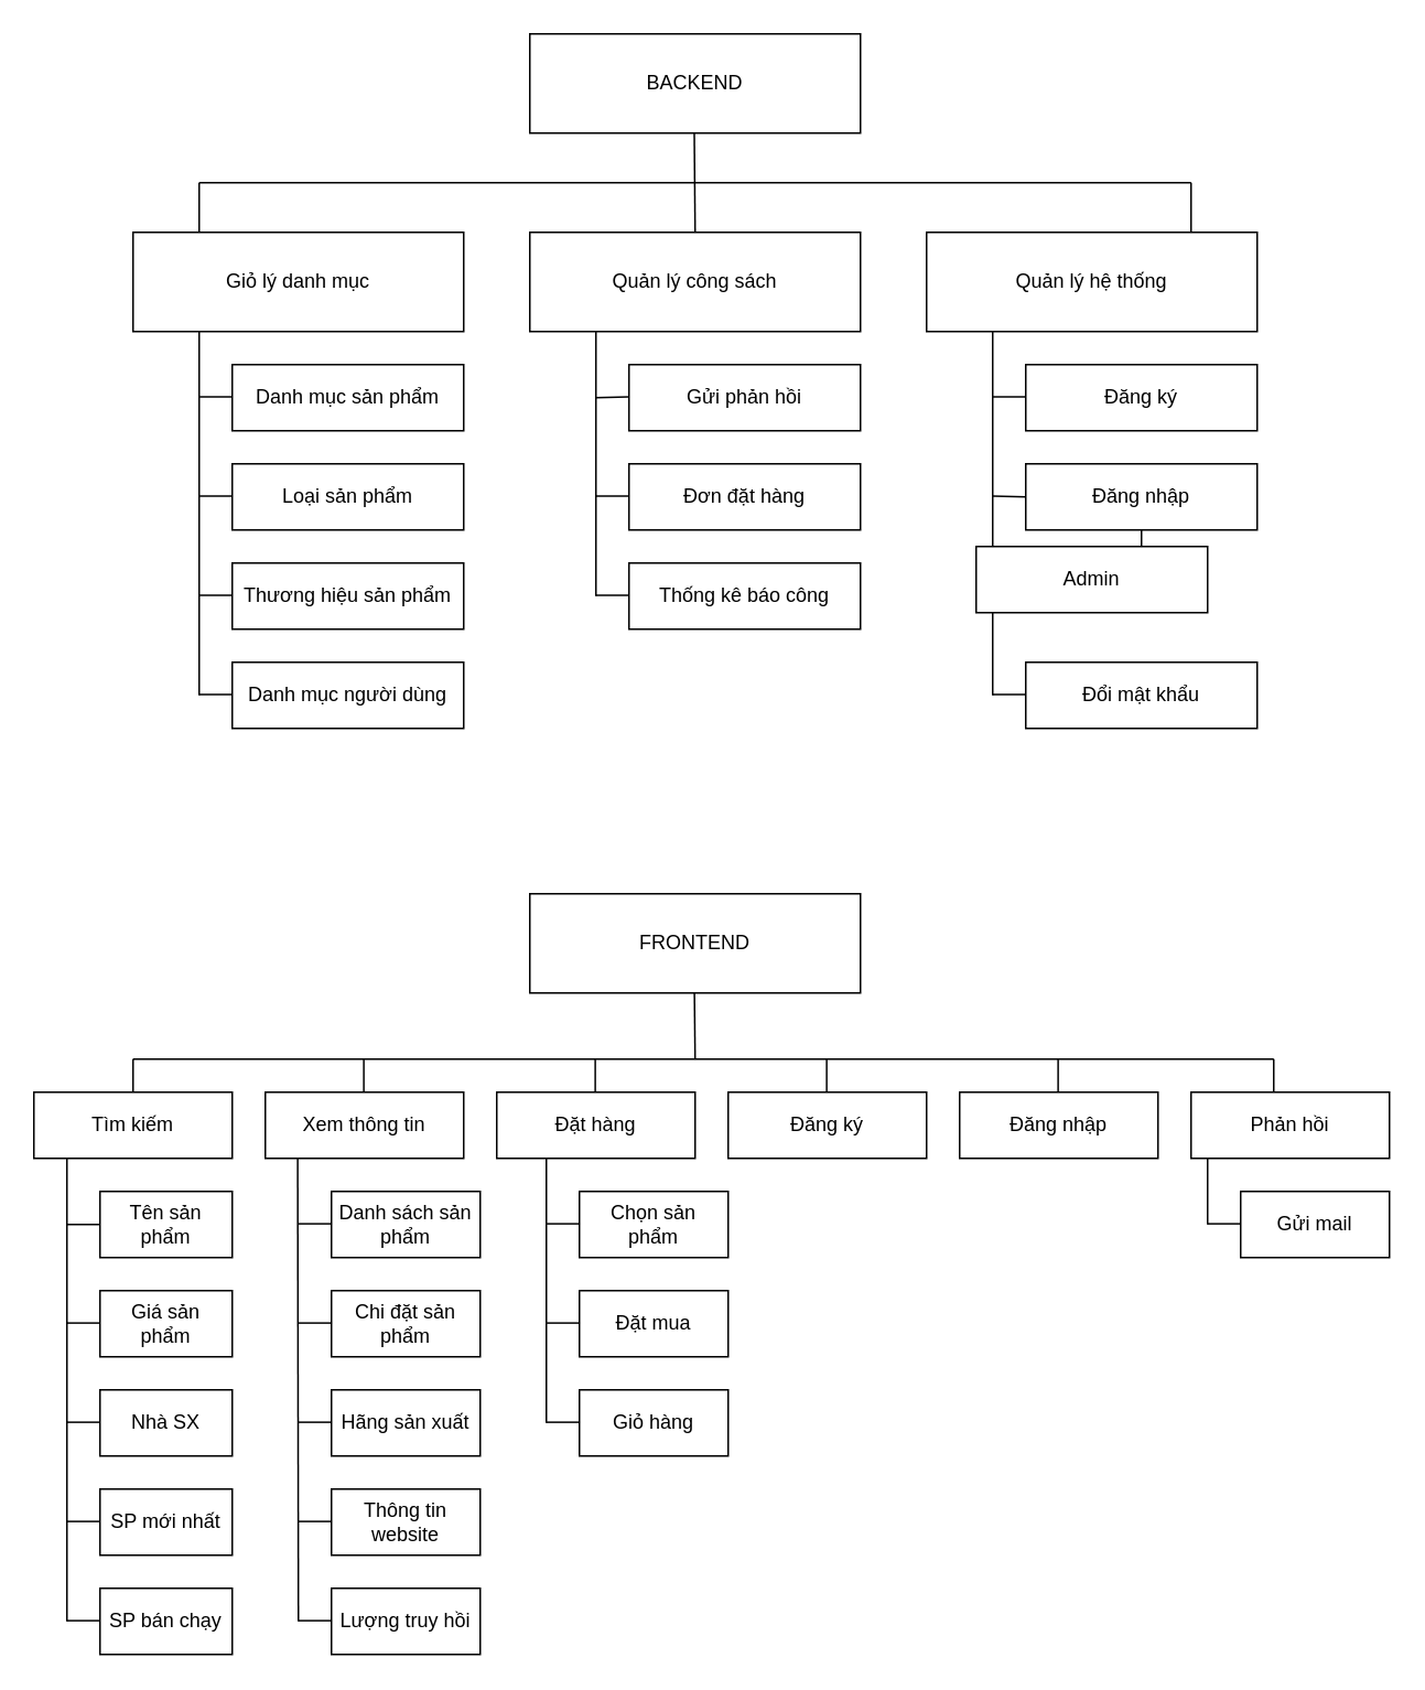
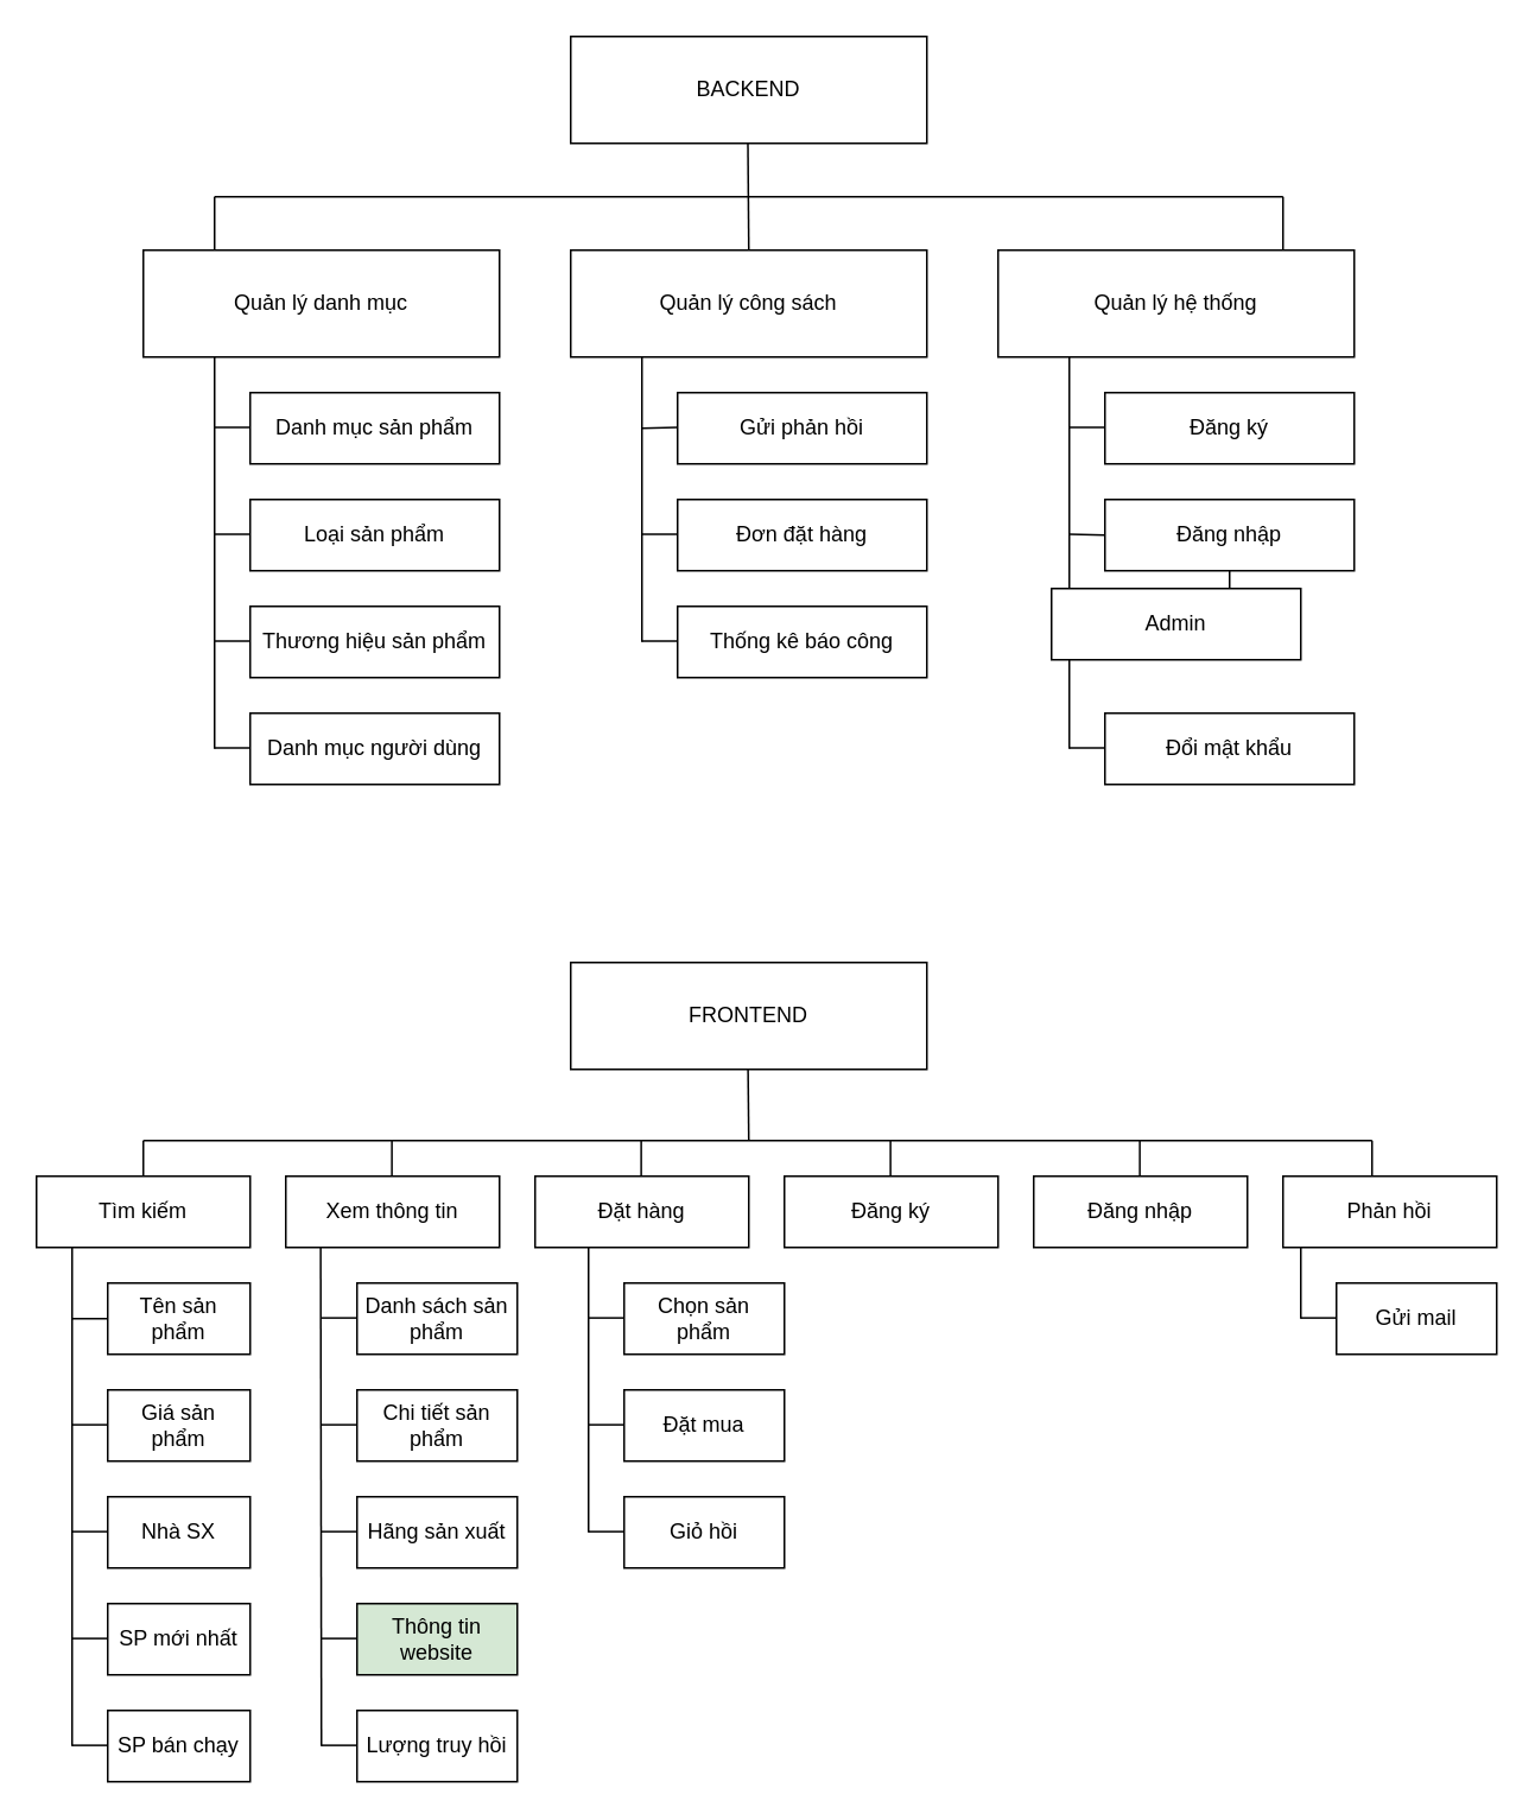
  <mxCell id="0" />
  <mxCell id="1" parent="0" />
  <mxCell id="2" value="BACKEND" style="rounded=0;whiteSpace=wrap;html=1;" vertex="1" parent="1"><mxGeometry x="320" y="20" width="200" height="60" as="geometry" /></mxCell>
  <mxCell id="3" value="" style="endArrow=none;html=1;" edge="1" parent="1"><mxGeometry width="50" height="50" relative="1" as="geometry"><mxPoint x="420" y="140" as="sourcePoint" /><mxPoint x="419.5" y="80" as="targetPoint" /><Array as="points" /></mxGeometry></mxCell>
  <mxCell id="4" value="" style="endArrow=none;html=1;" edge="1" parent="1"><mxGeometry width="50" height="50" relative="1" as="geometry"><mxPoint x="120" y="110" as="sourcePoint" /><mxPoint x="720" y="110" as="targetPoint" /></mxGeometry></mxCell>
  <mxCell id="5" value="" style="endArrow=none;html=1;" edge="1" parent="1"><mxGeometry width="50" height="50" relative="1" as="geometry"><mxPoint x="720" y="140" as="sourcePoint" /><mxPoint x="720" y="110" as="targetPoint" /><Array as="points" /></mxGeometry></mxCell>
- <mxCell id="6" value="Giỏ lý danh mục" style="rounded=0;whiteSpace=wrap;html=1;" vertex="1" parent="1"><mxGeometry x="80" y="140" width="200" height="60" as="geometry" /></mxCell>
+ <mxCell id="6" value="Quản lý danh mục" style="rounded=0;whiteSpace=wrap;html=1;" vertex="1" parent="1"><mxGeometry x="80" y="140" width="200" height="60" as="geometry" /></mxCell>
  <mxCell id="7" value="" style="endArrow=none;html=1;" edge="1" parent="1"><mxGeometry width="50" height="50" relative="1" as="geometry"><mxPoint x="120" y="420" as="sourcePoint" /><mxPoint x="120" y="200" as="targetPoint" /></mxGeometry></mxCell>
  <mxCell id="8" value="Danh mục sản phẩm" style="rounded=0;whiteSpace=wrap;html=1;" vertex="1" parent="1"><mxGeometry x="140" y="220" width="140" height="40" as="geometry" /></mxCell>
  <mxCell id="9" value="" style="endArrow=none;html=1;" edge="1" parent="1"><mxGeometry width="50" height="50" relative="1" as="geometry"><mxPoint x="140" y="239.5" as="sourcePoint" /><mxPoint x="120" y="239.5" as="targetPoint" /></mxGeometry></mxCell>
  <mxCell id="10" value="" style="endArrow=none;html=1;" edge="1" parent="1"><mxGeometry width="50" height="50" relative="1" as="geometry"><mxPoint x="140" y="299.5" as="sourcePoint" /><mxPoint x="120" y="299.5" as="targetPoint" /><Array as="points" /></mxGeometry></mxCell>
  <mxCell id="11" value="Danh mục người dùng" style="rounded=0;whiteSpace=wrap;html=1;" vertex="1" parent="1"><mxGeometry x="140" y="400" width="140" height="40" as="geometry" /></mxCell>
  <mxCell id="12" value="Quản lý công sách" style="rounded=0;whiteSpace=wrap;html=1;" vertex="1" parent="1"><mxGeometry x="320" y="140" width="200" height="60" as="geometry" /></mxCell>
  <mxCell id="13" value="" style="endArrow=none;html=1;" edge="1" parent="1"><mxGeometry width="50" height="50" relative="1" as="geometry"><mxPoint x="360" y="360" as="sourcePoint" /><mxPoint x="360" y="200" as="targetPoint" /></mxGeometry></mxCell>
  <mxCell id="14" value="" style="endArrow=none;html=1;" edge="1" parent="1"><mxGeometry width="50" height="50" relative="1" as="geometry"><mxPoint x="380" y="239.5" as="sourcePoint" /><mxPoint x="360" y="239.5" as="targetPoint" /><Array as="points"><mxPoint x="360" y="240" /></Array></mxGeometry></mxCell>
  <mxCell id="15" value="Gửi phản hồi" style="rounded=0;whiteSpace=wrap;html=1;" vertex="1" parent="1"><mxGeometry x="380" y="220" width="140" height="40" as="geometry" /></mxCell>
  <mxCell id="16" value="Đơn đặt hàng" style="rounded=0;whiteSpace=wrap;html=1;" vertex="1" parent="1"><mxGeometry x="380" y="280" width="140" height="40" as="geometry" /></mxCell>
  <mxCell id="17" value="" style="endArrow=none;html=1;" edge="1" parent="1"><mxGeometry width="50" height="50" relative="1" as="geometry"><mxPoint x="380" y="359.5" as="sourcePoint" /><mxPoint x="360" y="359.5" as="targetPoint" /></mxGeometry></mxCell>
  <mxCell id="18" value="Thống kê báo công" style="rounded=0;whiteSpace=wrap;html=1;" vertex="1" parent="1"><mxGeometry x="380" y="340" width="140" height="40" as="geometry" /></mxCell>
  <mxCell id="19" value="" style="endArrow=none;html=1;" edge="1" parent="1"><mxGeometry width="50" height="50" relative="1" as="geometry"><mxPoint x="380" y="299.5" as="sourcePoint" /><mxPoint x="360" y="299.5" as="targetPoint" /></mxGeometry></mxCell>
  <mxCell id="20" value="Quản lý hệ thống" style="rounded=0;whiteSpace=wrap;html=1;" vertex="1" parent="1"><mxGeometry x="560" y="140" width="200" height="60" as="geometry" /></mxCell>
  <mxCell id="21" value="" style="endArrow=none;html=1;" edge="1" parent="1"><mxGeometry width="50" height="50" relative="1" as="geometry"><mxPoint x="600" y="420" as="sourcePoint" /><mxPoint x="600" y="200" as="targetPoint" /></mxGeometry></mxCell>
  <mxCell id="22" value="&lt;span&gt;Đăng ký&lt;/span&gt;" style="rounded=0;whiteSpace=wrap;html=1;" vertex="1" parent="1"><mxGeometry x="620" y="220" width="140" height="40" as="geometry" /></mxCell>
  <mxCell id="23" value="Đổi mật khẩu" style="rounded=0;whiteSpace=wrap;html=1;" vertex="1" parent="1"><mxGeometry x="620" y="400" width="140" height="40" as="geometry" /></mxCell>
  <mxCell id="24" value="" style="endArrow=none;html=1;" edge="1" parent="1"><mxGeometry width="50" height="50" relative="1" as="geometry"><mxPoint x="620" y="239.5" as="sourcePoint" /><mxPoint x="600" y="239.5" as="targetPoint" /></mxGeometry></mxCell>
  <mxCell id="25" style="edgeStyle=orthogonalEdgeStyle;rounded=0;orthogonalLoop=1;jettySize=auto;html=1;entryX=0.5;entryY=0;entryDx=0;entryDy=0;" edge="1" parent="1" source="26" target="28"><mxGeometry relative="1" as="geometry" /></mxCell>
  <mxCell id="26" value="Đăng nhập" style="rounded=0;whiteSpace=wrap;html=1;" vertex="1" parent="1"><mxGeometry x="620" y="280" width="140" height="40" as="geometry" /></mxCell>
  <mxCell id="27" value="" style="endArrow=none;html=1;" edge="1" parent="1"><mxGeometry width="50" height="50" relative="1" as="geometry"><mxPoint x="600" y="419.5" as="sourcePoint" /><mxPoint x="620" y="419.5" as="targetPoint" /></mxGeometry></mxCell>
  <mxCell id="28" value="Admin" style="rounded=0;whiteSpace=wrap;html=1;" vertex="1" parent="1"><mxGeometry x="590" y="330" width="140" height="40" as="geometry" /></mxCell>
  <mxCell id="29" value="" style="endArrow=none;html=1;" edge="1" parent="1"><mxGeometry width="50" height="50" relative="1" as="geometry"><mxPoint x="600" y="299.5" as="sourcePoint" /><mxPoint x="620" y="300" as="targetPoint" /></mxGeometry></mxCell>
  <mxCell id="30" value="Loại sản phẩm" style="rounded=0;whiteSpace=wrap;html=1;" vertex="1" parent="1"><mxGeometry x="140" y="280" width="140" height="40" as="geometry" /></mxCell>
  <mxCell id="31" value="Thương hiệu sản phẩm" style="rounded=0;whiteSpace=wrap;html=1;" vertex="1" parent="1"><mxGeometry x="140" y="340" width="140" height="40" as="geometry" /></mxCell>
  <mxCell id="32" value="" style="endArrow=none;html=1;" edge="1" parent="1"><mxGeometry width="50" height="50" relative="1" as="geometry"><mxPoint x="140" y="359.5" as="sourcePoint" /><mxPoint x="120" y="359.5" as="targetPoint" /><Array as="points" /></mxGeometry></mxCell>
  <mxCell id="33" value="" style="endArrow=none;html=1;" edge="1" parent="1"><mxGeometry width="50" height="50" relative="1" as="geometry"><mxPoint x="140" y="419.5" as="sourcePoint" /><mxPoint x="120" y="419.5" as="targetPoint" /><Array as="points" /></mxGeometry></mxCell>
  <mxCell id="34" value="FRONTEND" style="rounded=0;whiteSpace=wrap;html=1;" vertex="1" parent="1"><mxGeometry x="320" y="540" width="200" height="60" as="geometry" /></mxCell>
  <mxCell id="35" value="" style="endArrow=none;html=1;" edge="1" parent="1"><mxGeometry width="50" height="50" relative="1" as="geometry"><mxPoint x="420" y="640" as="sourcePoint" /><mxPoint x="419.58" y="600" as="targetPoint" /><Array as="points" /></mxGeometry></mxCell>
  <mxCell id="36" value="" style="endArrow=none;html=1;" edge="1" parent="1"><mxGeometry width="50" height="50" relative="1" as="geometry"><mxPoint x="80" y="640" as="sourcePoint" /><mxPoint x="770" y="640" as="targetPoint" /></mxGeometry></mxCell>
  <mxCell id="37" value="" style="endArrow=none;html=1;" edge="1" parent="1"><mxGeometry width="50" height="50" relative="1" as="geometry"><mxPoint x="120" y="140" as="sourcePoint" /><mxPoint x="120" y="110" as="targetPoint" /><Array as="points" /></mxGeometry></mxCell>
  <mxCell id="38" value="" style="endArrow=none;html=1;" edge="1" parent="1"><mxGeometry width="50" height="50" relative="1" as="geometry"><mxPoint x="80" y="660" as="sourcePoint" /><mxPoint x="80" y="640" as="targetPoint" /><Array as="points" /></mxGeometry></mxCell>
  <mxCell id="39" value="" style="endArrow=none;html=1;" edge="1" parent="1"><mxGeometry width="50" height="50" relative="1" as="geometry"><mxPoint x="770" y="660" as="sourcePoint" /><mxPoint x="770" y="640" as="targetPoint" /><Array as="points" /></mxGeometry></mxCell>
  <mxCell id="40" value="Tìm kiếm" style="rounded=0;whiteSpace=wrap;html=1;" vertex="1" parent="1"><mxGeometry x="20" y="660" width="120" height="40" as="geometry" /></mxCell>
  <mxCell id="41" style="edgeStyle=orthogonalEdgeStyle;rounded=0;orthogonalLoop=1;jettySize=auto;html=1;exitX=0.5;exitY=1;exitDx=0;exitDy=0;" edge="1" parent="1" source="40" target="40"><mxGeometry relative="1" as="geometry" /></mxCell>
  <mxCell id="42" value="Xem thông tin" style="rounded=0;whiteSpace=wrap;html=1;" vertex="1" parent="1"><mxGeometry x="160" y="660" width="120" height="40" as="geometry" /></mxCell>
  <mxCell id="43" value="Đặt hàng" style="rounded=0;whiteSpace=wrap;html=1;" vertex="1" parent="1"><mxGeometry x="300" y="660" width="120" height="40" as="geometry" /></mxCell>
  <mxCell id="44" value="Đăng ký" style="rounded=0;whiteSpace=wrap;html=1;" vertex="1" parent="1"><mxGeometry x="440" y="660" width="120" height="40" as="geometry" /></mxCell>
  <mxCell id="45" value="Đăng nhập" style="rounded=0;whiteSpace=wrap;html=1;" vertex="1" parent="1"><mxGeometry x="580" y="660" width="120" height="40" as="geometry" /></mxCell>
  <mxCell id="46" value="Phản hồi" style="rounded=0;whiteSpace=wrap;html=1;" vertex="1" parent="1"><mxGeometry x="720" y="660" width="120" height="40" as="geometry" /></mxCell>
  <mxCell id="47" value="" style="endArrow=none;html=1;" edge="1" parent="1"><mxGeometry width="50" height="50" relative="1" as="geometry"><mxPoint x="219.58" y="660" as="sourcePoint" /><mxPoint x="219.58" y="640" as="targetPoint" /><Array as="points" /></mxGeometry></mxCell>
  <mxCell id="48" value="" style="endArrow=none;html=1;" edge="1" parent="1"><mxGeometry width="50" height="50" relative="1" as="geometry"><mxPoint x="359.58" y="660" as="sourcePoint" /><mxPoint x="359.58" y="640" as="targetPoint" /><Array as="points" /></mxGeometry></mxCell>
  <mxCell id="49" value="" style="endArrow=none;html=1;" edge="1" parent="1"><mxGeometry width="50" height="50" relative="1" as="geometry"><mxPoint x="499.58" y="660" as="sourcePoint" /><mxPoint x="499.58" y="640" as="targetPoint" /><Array as="points" /></mxGeometry></mxCell>
  <mxCell id="50" value="" style="endArrow=none;html=1;" edge="1" parent="1"><mxGeometry width="50" height="50" relative="1" as="geometry"><mxPoint x="639.58" y="660" as="sourcePoint" /><mxPoint x="639.58" y="640" as="targetPoint" /><Array as="points" /></mxGeometry></mxCell>
  <mxCell id="51" value="" style="endArrow=none;html=1;" edge="1" parent="1"><mxGeometry width="50" height="50" relative="1" as="geometry"><mxPoint x="40" y="980" as="sourcePoint" /><mxPoint x="40" y="700" as="targetPoint" /></mxGeometry></mxCell>
  <mxCell id="52" value="" style="endArrow=none;html=1;" edge="1" parent="1"><mxGeometry width="50" height="50" relative="1" as="geometry"><mxPoint x="180" y="980" as="sourcePoint" /><mxPoint x="179.58" y="700" as="targetPoint" /></mxGeometry></mxCell>
  <mxCell id="53" value="" style="endArrow=none;html=1;" edge="1" parent="1"><mxGeometry width="50" height="50" relative="1" as="geometry"><mxPoint x="330" y="860" as="sourcePoint" /><mxPoint x="330" y="700" as="targetPoint" /></mxGeometry></mxCell>
  <mxCell id="54" value="" style="endArrow=none;html=1;" edge="1" parent="1"><mxGeometry width="50" height="50" relative="1" as="geometry"><mxPoint x="730" y="740" as="sourcePoint" /><mxPoint x="730" y="700" as="targetPoint" /></mxGeometry></mxCell>
  <mxCell id="55" value="" style="endArrow=none;html=1;" edge="1" parent="1"><mxGeometry width="50" height="50" relative="1" as="geometry"><mxPoint x="60" y="740" as="sourcePoint" /><mxPoint x="40" y="740" as="targetPoint" /><Array as="points" /></mxGeometry></mxCell>
  <mxCell id="56" value="Tên sản&lt;br&gt;phẩm" style="rounded=0;whiteSpace=wrap;html=1;" vertex="1" parent="1"><mxGeometry x="60" y="720" width="80" height="40" as="geometry" /></mxCell>
  <mxCell id="57" value="Giá sản&lt;br&gt;phẩm" style="rounded=0;whiteSpace=wrap;html=1;" vertex="1" parent="1"><mxGeometry x="60" y="780" width="80" height="40" as="geometry" /></mxCell>
  <mxCell id="58" value="Nhà SX" style="rounded=0;whiteSpace=wrap;html=1;" vertex="1" parent="1"><mxGeometry x="60" y="840" width="80" height="40" as="geometry" /></mxCell>
  <mxCell id="59" value="SP mới nhất" style="rounded=0;whiteSpace=wrap;html=1;" vertex="1" parent="1"><mxGeometry x="60" y="900" width="80" height="40" as="geometry" /></mxCell>
  <mxCell id="60" value="SP bán chạy" style="rounded=0;whiteSpace=wrap;html=1;" vertex="1" parent="1"><mxGeometry x="60" y="960" width="80" height="40" as="geometry" /></mxCell>
  <mxCell id="61" value="" style="endArrow=none;html=1;" edge="1" parent="1"><mxGeometry width="50" height="50" relative="1" as="geometry"><mxPoint x="60" y="799.58" as="sourcePoint" /><mxPoint x="40" y="799.58" as="targetPoint" /><Array as="points" /></mxGeometry></mxCell>
  <mxCell id="62" value="" style="endArrow=none;html=1;" edge="1" parent="1"><mxGeometry width="50" height="50" relative="1" as="geometry"><mxPoint x="60" y="859.58" as="sourcePoint" /><mxPoint x="40" y="859.58" as="targetPoint" /><Array as="points" /></mxGeometry></mxCell>
  <mxCell id="63" value="" style="endArrow=none;html=1;" edge="1" parent="1"><mxGeometry width="50" height="50" relative="1" as="geometry"><mxPoint x="60" y="979.58" as="sourcePoint" /><mxPoint x="40" y="979.58" as="targetPoint" /><Array as="points" /></mxGeometry></mxCell>
  <mxCell id="64" value="" style="endArrow=none;html=1;" edge="1" parent="1"><mxGeometry width="50" height="50" relative="1" as="geometry"><mxPoint x="60" y="919.58" as="sourcePoint" /><mxPoint x="40" y="919.58" as="targetPoint" /><Array as="points" /></mxGeometry></mxCell>
  <mxCell id="65" value="Danh sách sản phẩm" style="rounded=0;whiteSpace=wrap;html=1;" vertex="1" parent="1"><mxGeometry x="200" y="720" width="90" height="40" as="geometry" /></mxCell>
  <mxCell id="66" value="" style="endArrow=none;html=1;" edge="1" parent="1"><mxGeometry width="50" height="50" relative="1" as="geometry"><mxPoint x="200" y="739.58" as="sourcePoint" /><mxPoint x="180" y="739.58" as="targetPoint" /><Array as="points" /></mxGeometry></mxCell>
  <mxCell id="67" value="Hãng sản xuất" style="rounded=0;whiteSpace=wrap;html=1;" vertex="1" parent="1"><mxGeometry x="200" y="840" width="90" height="40" as="geometry" /></mxCell>
- <mxCell id="68" value="Chi đặt sản phẩm" style="rounded=0;whiteSpace=wrap;html=1;" vertex="1" parent="1"><mxGeometry x="200" y="780" width="90" height="40" as="geometry" /></mxCell>
+ <mxCell id="68" value="Chi tiết sản phẩm" style="rounded=0;whiteSpace=wrap;html=1;" vertex="1" parent="1"><mxGeometry x="200" y="780" width="90" height="40" as="geometry" /></mxCell>
  <mxCell id="69" value="Lượng truy hồi" style="rounded=0;whiteSpace=wrap;html=1;" vertex="1" parent="1"><mxGeometry x="200" y="960" width="90" height="40" as="geometry" /></mxCell>
- <mxCell id="70" value="Thông tin website" style="rounded=0;whiteSpace=wrap;html=1;" vertex="1" parent="1"><mxGeometry x="200" y="900" width="90" height="40" as="geometry" /></mxCell>
+ <mxCell id="70" value="Thông tin website" style="rounded=0;whiteSpace=wrap;html=1;fillColor=#d5e8d4;" vertex="1" parent="1"><mxGeometry x="200" y="900" width="90" height="40" as="geometry" /></mxCell>
  <mxCell id="71" value="" style="endArrow=none;html=1;" edge="1" parent="1"><mxGeometry width="50" height="50" relative="1" as="geometry"><mxPoint x="200" y="919.58" as="sourcePoint" /><mxPoint x="180" y="919.58" as="targetPoint" /><Array as="points" /></mxGeometry></mxCell>
  <mxCell id="72" value="" style="endArrow=none;html=1;" edge="1" parent="1"><mxGeometry width="50" height="50" relative="1" as="geometry"><mxPoint x="200" y="799.58" as="sourcePoint" /><mxPoint x="180" y="799.58" as="targetPoint" /><Array as="points" /></mxGeometry></mxCell>
  <mxCell id="73" value="" style="endArrow=none;html=1;" edge="1" parent="1"><mxGeometry width="50" height="50" relative="1" as="geometry"><mxPoint x="200" y="979.58" as="sourcePoint" /><mxPoint x="180" y="979.58" as="targetPoint" /><Array as="points" /></mxGeometry></mxCell>
  <mxCell id="74" value="" style="endArrow=none;html=1;" edge="1" parent="1"><mxGeometry width="50" height="50" relative="1" as="geometry"><mxPoint x="200" y="859.58" as="sourcePoint" /><mxPoint x="180" y="859.58" as="targetPoint" /><Array as="points" /></mxGeometry></mxCell>
- <mxCell id="75" value="Giỏ hàng" style="rounded=0;whiteSpace=wrap;html=1;" vertex="1" parent="1"><mxGeometry x="350" y="840" width="90" height="40" as="geometry" /></mxCell>
+ <mxCell id="75" value="Giỏ hồi" style="rounded=0;whiteSpace=wrap;html=1;" vertex="1" parent="1"><mxGeometry x="350" y="840" width="90" height="40" as="geometry" /></mxCell>
  <mxCell id="76" value="Đặt mua" style="rounded=0;whiteSpace=wrap;html=1;" vertex="1" parent="1"><mxGeometry x="350" y="780" width="90" height="40" as="geometry" /></mxCell>
  <mxCell id="77" value="Chọn sản&lt;br&gt;phẩm" style="rounded=0;whiteSpace=wrap;html=1;" vertex="1" parent="1"><mxGeometry x="350" y="720" width="90" height="40" as="geometry" /></mxCell>
  <mxCell id="78" value="" style="endArrow=none;html=1;" edge="1" parent="1"><mxGeometry width="50" height="50" relative="1" as="geometry"><mxPoint x="350" y="739.58" as="sourcePoint" /><mxPoint x="330" y="739.58" as="targetPoint" /><Array as="points" /></mxGeometry></mxCell>
  <mxCell id="79" value="" style="endArrow=none;html=1;" edge="1" parent="1"><mxGeometry width="50" height="50" relative="1" as="geometry"><mxPoint x="350" y="799.58" as="sourcePoint" /><mxPoint x="330" y="799.58" as="targetPoint" /><Array as="points" /></mxGeometry></mxCell>
  <mxCell id="80" value="" style="endArrow=none;html=1;" edge="1" parent="1"><mxGeometry width="50" height="50" relative="1" as="geometry"><mxPoint x="350" y="859.58" as="sourcePoint" /><mxPoint x="330" y="859.58" as="targetPoint" /><Array as="points" /></mxGeometry></mxCell>
  <mxCell id="81" value="Gửi mail" style="rounded=0;whiteSpace=wrap;html=1;" vertex="1" parent="1"><mxGeometry x="750" y="720" width="90" height="40" as="geometry" /></mxCell>
  <mxCell id="82" value="" style="endArrow=none;html=1;" edge="1" parent="1"><mxGeometry width="50" height="50" relative="1" as="geometry"><mxPoint x="750" y="739.58" as="sourcePoint" /><mxPoint x="730" y="739.58" as="targetPoint" /><Array as="points" /></mxGeometry></mxCell>
